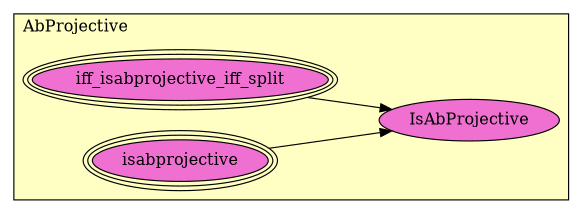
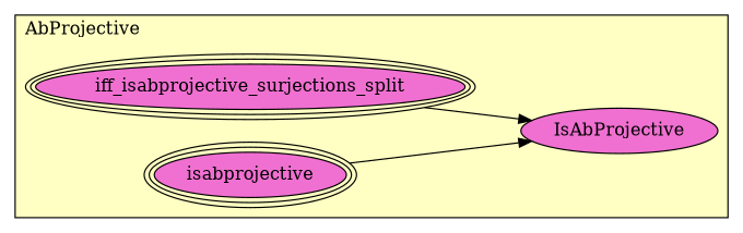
  digraph {
    rankdir=LR
    node [fillcolor="#F070D1" peripheries=3 style=filled]
-   n1 [label=iff_isabprojective_iff_split]
+   n1 [label=iff_isabprojective_surjections_split]
    n2 [label=isabprojective]
    n3 [label=IsAbProjective peripheries=""]
    subgraph cluster_1 {
      fillcolor="#FFFFC3"
      label=AbProjective
      labeljust=l
      style=filled
      n1
      n2
      n3
    }
    n1 -> n3
    n2 -> n3
  }
